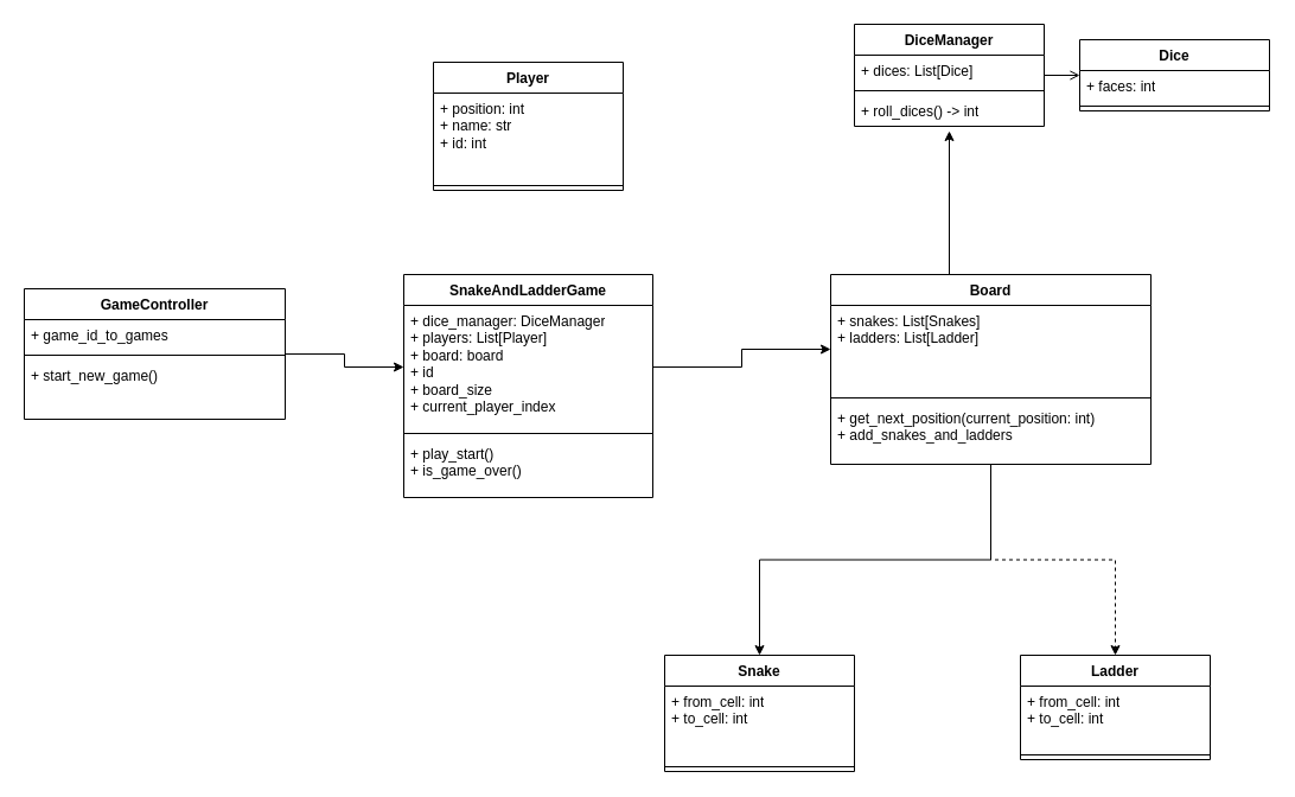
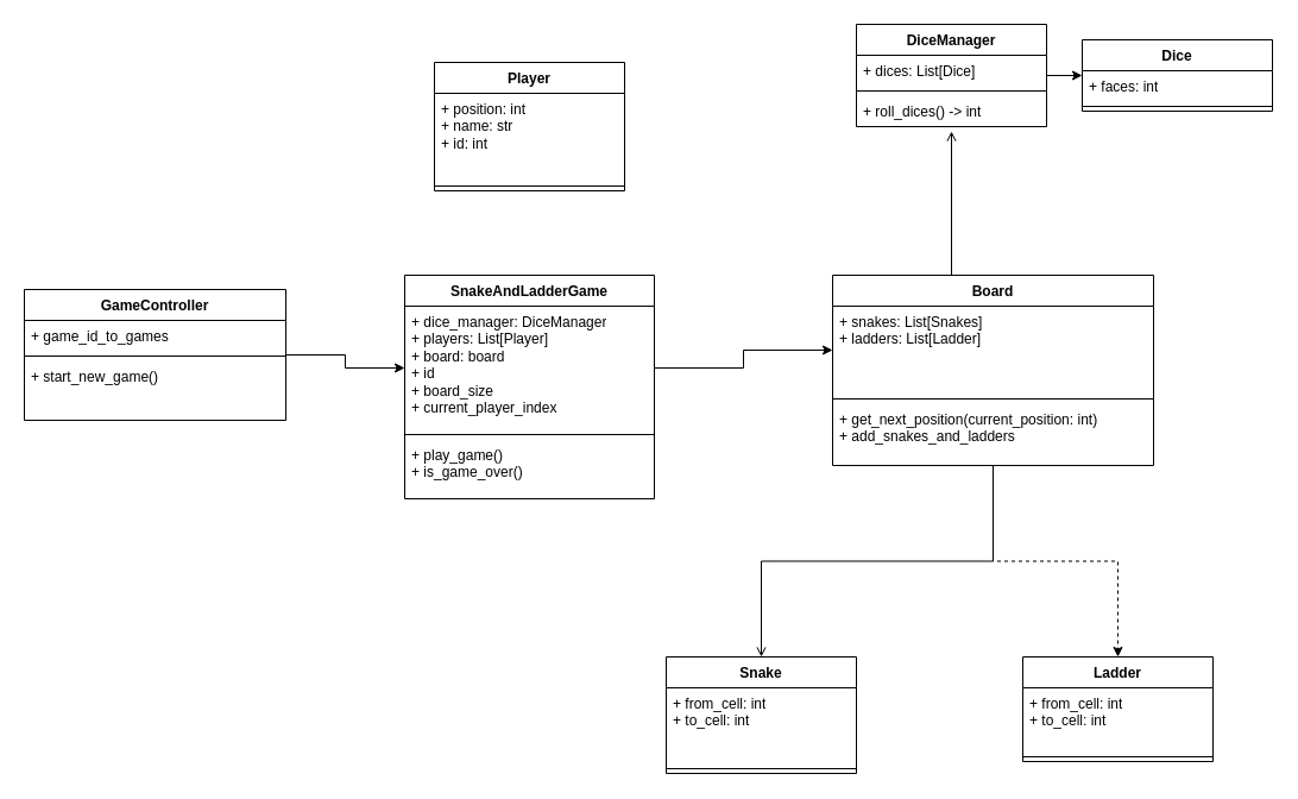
  <mxCell id="0" />
  <mxCell id="1" parent="0" />
- <mxCell id="2" style="edgeStyle=orthogonalEdgeStyle;rounded=0;orthogonalLoop=1;jettySize=auto;html=1;entryX=0.5;entryY=0;entryDx=0;entryDy=0;" parent="1" source="4" target="8" edge="1"><mxGeometry relative="1" as="geometry" /></mxCell>
+ <mxCell id="2" style="edgeStyle=orthogonalEdgeStyle;rounded=0;orthogonalLoop=1;jettySize=auto;html=1;entryX=0.5;entryY=0;entryDx=0;entryDy=0;endArrow=open;" parent="1" source="4" target="8" edge="1"><mxGeometry relative="1" as="geometry" /></mxCell>
  <mxCell id="3" style="edgeStyle=orthogonalEdgeStyle;rounded=0;orthogonalLoop=1;jettySize=auto;html=1;dashed=1;" parent="1" source="4" target="11" edge="1"><mxGeometry relative="1" as="geometry" /></mxCell>
  <mxCell id="4" value="Board" style="swimlane;fontStyle=1;align=center;verticalAlign=top;childLayout=stackLayout;horizontal=1;startSize=26;horizontalStack=0;resizeParent=1;resizeParentMax=0;resizeLast=0;collapsible=1;marginBottom=0;whiteSpace=wrap;html=1;" parent="1" vertex="1"><mxGeometry x="700" y="231" width="270" height="160" as="geometry" /></mxCell>
  <mxCell id="5" value="+ snakes: List[Snakes]&lt;div&gt;+ ladders: List[Ladder]&lt;/div&gt;" style="text;strokeColor=none;fillColor=none;align=left;verticalAlign=top;spacingLeft=4;spacingRight=4;overflow=hidden;rotatable=0;points=[[0,0.5],[1,0.5]];portConstraint=eastwest;whiteSpace=wrap;html=1;" parent="4" vertex="1"><mxGeometry y="26" width="270" height="74" as="geometry" /></mxCell>
  <mxCell id="6" value="" style="line;strokeWidth=1;fillColor=none;align=left;verticalAlign=middle;spacingTop=-1;spacingLeft=3;spacingRight=3;rotatable=0;labelPosition=right;points=[];portConstraint=eastwest;strokeColor=inherit;" parent="4" vertex="1"><mxGeometry y="100" width="270" height="8" as="geometry" /></mxCell>
  <mxCell id="7" value="+ get_next_position(current_position: int)&lt;div&gt;+ add_snakes_and_ladders&lt;/div&gt;" style="text;strokeColor=none;fillColor=none;align=left;verticalAlign=top;spacingLeft=4;spacingRight=4;overflow=hidden;rotatable=0;points=[[0,0.5],[1,0.5]];portConstraint=eastwest;whiteSpace=wrap;html=1;" parent="4" vertex="1"><mxGeometry y="108" width="270" height="52" as="geometry" /></mxCell>
  <mxCell id="8" value="Snake&lt;div&gt;&lt;br&gt;&lt;/div&gt;" style="swimlane;fontStyle=1;align=center;verticalAlign=top;childLayout=stackLayout;horizontal=1;startSize=26;horizontalStack=0;resizeParent=1;resizeParentMax=0;resizeLast=0;collapsible=1;marginBottom=0;whiteSpace=wrap;html=1;" parent="1" vertex="1"><mxGeometry x="560" y="552" width="160" height="98" as="geometry" /></mxCell>
  <mxCell id="9" value="+ from_cell: int&lt;div&gt;+ to_cell: int&lt;/div&gt;" style="text;strokeColor=none;fillColor=none;align=left;verticalAlign=top;spacingLeft=4;spacingRight=4;overflow=hidden;rotatable=0;points=[[0,0.5],[1,0.5]];portConstraint=eastwest;whiteSpace=wrap;html=1;" parent="8" vertex="1"><mxGeometry y="26" width="160" height="64" as="geometry" /></mxCell>
  <mxCell id="10" value="" style="line;strokeWidth=1;fillColor=none;align=left;verticalAlign=middle;spacingTop=-1;spacingLeft=3;spacingRight=3;rotatable=0;labelPosition=right;points=[];portConstraint=eastwest;strokeColor=inherit;" parent="8" vertex="1"><mxGeometry y="90" width="160" height="8" as="geometry" /></mxCell>
  <mxCell id="11" value="Ladder&lt;div&gt;&lt;br&gt;&lt;/div&gt;" style="swimlane;fontStyle=1;align=center;verticalAlign=top;childLayout=stackLayout;horizontal=1;startSize=26;horizontalStack=0;resizeParent=1;resizeParentMax=0;resizeLast=0;collapsible=1;marginBottom=0;whiteSpace=wrap;html=1;" parent="1" vertex="1"><mxGeometry x="860" y="552" width="160" height="88" as="geometry" /></mxCell>
  <mxCell id="12" value="+ from_cell: int&lt;div&gt;+ to_cell: int&lt;/div&gt;" style="text;strokeColor=none;fillColor=none;align=left;verticalAlign=top;spacingLeft=4;spacingRight=4;overflow=hidden;rotatable=0;points=[[0,0.5],[1,0.5]];portConstraint=eastwest;whiteSpace=wrap;html=1;" parent="11" vertex="1"><mxGeometry y="26" width="160" height="54" as="geometry" /></mxCell>
  <mxCell id="13" value="" style="line;strokeWidth=1;fillColor=none;align=left;verticalAlign=middle;spacingTop=-1;spacingLeft=3;spacingRight=3;rotatable=0;labelPosition=right;points=[];portConstraint=eastwest;strokeColor=inherit;" parent="11" vertex="1"><mxGeometry y="80" width="160" height="8" as="geometry" /></mxCell>
  <mxCell id="14" value="Dice&lt;div&gt;&lt;br&gt;&lt;/div&gt;" style="swimlane;fontStyle=1;align=center;verticalAlign=top;childLayout=stackLayout;horizontal=1;startSize=26;horizontalStack=0;resizeParent=1;resizeParentMax=0;resizeLast=0;collapsible=1;marginBottom=0;whiteSpace=wrap;html=1;" parent="1" vertex="1"><mxGeometry x="910" y="33" width="160" height="60" as="geometry" /></mxCell>
  <mxCell id="15" value="+ faces: int" style="text;strokeColor=none;fillColor=none;align=left;verticalAlign=top;spacingLeft=4;spacingRight=4;overflow=hidden;rotatable=0;points=[[0,0.5],[1,0.5]];portConstraint=eastwest;whiteSpace=wrap;html=1;" parent="14" vertex="1"><mxGeometry y="26" width="160" height="26" as="geometry" /></mxCell>
  <mxCell id="16" value="" style="line;strokeWidth=1;fillColor=none;align=left;verticalAlign=middle;spacingTop=-1;spacingLeft=3;spacingRight=3;rotatable=0;labelPosition=right;points=[];portConstraint=eastwest;strokeColor=inherit;" parent="14" vertex="1"><mxGeometry y="52" width="160" height="8" as="geometry" /></mxCell>
  <mxCell id="17" value="Player&lt;div&gt;&lt;br&gt;&lt;/div&gt;" style="swimlane;fontStyle=1;align=center;verticalAlign=top;childLayout=stackLayout;horizontal=1;startSize=26;horizontalStack=0;resizeParent=1;resizeParentMax=0;resizeLast=0;collapsible=1;marginBottom=0;whiteSpace=wrap;html=1;" parent="1" vertex="1"><mxGeometry x="365" y="52" width="160" height="108" as="geometry" /></mxCell>
  <mxCell id="18" value="+ position: int&lt;div&gt;+ name: str&lt;/div&gt;&lt;div&gt;+ id: int&lt;/div&gt;" style="text;strokeColor=none;fillColor=none;align=left;verticalAlign=top;spacingLeft=4;spacingRight=4;overflow=hidden;rotatable=0;points=[[0,0.5],[1,0.5]];portConstraint=eastwest;whiteSpace=wrap;html=1;" parent="17" vertex="1"><mxGeometry y="26" width="160" height="74" as="geometry" /></mxCell>
  <mxCell id="19" value="" style="line;strokeWidth=1;fillColor=none;align=left;verticalAlign=middle;spacingTop=-1;spacingLeft=3;spacingRight=3;rotatable=0;labelPosition=right;points=[];portConstraint=eastwest;strokeColor=inherit;" parent="17" vertex="1"><mxGeometry y="100" width="160" height="8" as="geometry" /></mxCell>
  <mxCell id="20" value="SnakeAndLadderGame" style="swimlane;fontStyle=1;align=center;verticalAlign=top;childLayout=stackLayout;horizontal=1;startSize=26;horizontalStack=0;resizeParent=1;resizeParentMax=0;resizeLast=0;collapsible=1;marginBottom=0;whiteSpace=wrap;html=1;" parent="1" vertex="1"><mxGeometry x="340" y="231" width="210" height="188" as="geometry" /></mxCell>
  <mxCell id="21" value="+ dice_manager: DiceManager&lt;div&gt;+ players: List[Player]&lt;/div&gt;&lt;div&gt;+ board: board&lt;/div&gt;&lt;div&gt;+ id&lt;/div&gt;&lt;div&gt;+ board_size&lt;/div&gt;&lt;div&gt;+ current_player_index&lt;/div&gt;&lt;div&gt;&lt;span style=&quot;background-color: transparent; color: light-dark(rgb(0, 0, 0), rgb(255, 255, 255));&quot;&gt;&amp;nbsp;&lt;/span&gt;&lt;/div&gt;" style="text;strokeColor=none;fillColor=none;align=left;verticalAlign=top;spacingLeft=4;spacingRight=4;overflow=hidden;rotatable=0;points=[[0,0.5],[1,0.5]];portConstraint=eastwest;whiteSpace=wrap;html=1;" parent="20" vertex="1"><mxGeometry y="26" width="210" height="104" as="geometry" /></mxCell>
  <mxCell id="22" value="" style="line;strokeWidth=1;fillColor=none;align=left;verticalAlign=middle;spacingTop=-1;spacingLeft=3;spacingRight=3;rotatable=0;labelPosition=right;points=[];portConstraint=eastwest;strokeColor=inherit;" parent="20" vertex="1"><mxGeometry y="130" width="210" height="8" as="geometry" /></mxCell>
- <mxCell id="23" value="&lt;div&gt;+ play_start()&lt;/div&gt;&lt;div&gt;+ is_game_over()&lt;/div&gt;" style="text;strokeColor=none;fillColor=none;align=left;verticalAlign=top;spacingLeft=4;spacingRight=4;overflow=hidden;rotatable=0;points=[[0,0.5],[1,0.5]];portConstraint=eastwest;whiteSpace=wrap;html=1;" parent="20" vertex="1"><mxGeometry y="138" width="210" height="50" as="geometry" /></mxCell>
+ <mxCell id="23" value="&lt;div&gt;+ play_game()&lt;/div&gt;&lt;div&gt;+ is_game_over()&lt;/div&gt;" style="text;strokeColor=none;fillColor=none;align=left;verticalAlign=top;spacingLeft=4;spacingRight=4;overflow=hidden;rotatable=0;points=[[0,0.5],[1,0.5]];portConstraint=eastwest;whiteSpace=wrap;html=1;" parent="20" vertex="1"><mxGeometry y="138" width="210" height="50" as="geometry" /></mxCell>
  <mxCell id="24" style="edgeStyle=orthogonalEdgeStyle;rounded=0;orthogonalLoop=1;jettySize=auto;html=1;entryX=0;entryY=0.5;entryDx=0;entryDy=0;" parent="1" source="25" target="21" edge="1"><mxGeometry relative="1" as="geometry" /></mxCell>
  <mxCell id="25" value="GameController" style="swimlane;fontStyle=1;align=center;verticalAlign=top;childLayout=stackLayout;horizontal=1;startSize=26;horizontalStack=0;resizeParent=1;resizeParentMax=0;resizeLast=0;collapsible=1;marginBottom=0;whiteSpace=wrap;html=1;" parent="1" vertex="1"><mxGeometry x="20" y="243" width="220" height="110" as="geometry" /></mxCell>
  <mxCell id="26" value="+ game_id_to_games" style="text;strokeColor=none;fillColor=none;align=left;verticalAlign=top;spacingLeft=4;spacingRight=4;overflow=hidden;rotatable=0;points=[[0,0.5],[1,0.5]];portConstraint=eastwest;whiteSpace=wrap;html=1;" parent="25" vertex="1"><mxGeometry y="26" width="220" height="26" as="geometry" /></mxCell>
  <mxCell id="27" value="" style="line;strokeWidth=1;fillColor=none;align=left;verticalAlign=middle;spacingTop=-1;spacingLeft=3;spacingRight=3;rotatable=0;labelPosition=right;points=[];portConstraint=eastwest;strokeColor=inherit;" parent="25" vertex="1"><mxGeometry y="52" width="220" height="8" as="geometry" /></mxCell>
  <mxCell id="28" value="+ start_new_game()" style="text;strokeColor=none;fillColor=none;align=left;verticalAlign=top;spacingLeft=4;spacingRight=4;overflow=hidden;rotatable=0;points=[[0,0.5],[1,0.5]];portConstraint=eastwest;whiteSpace=wrap;html=1;" parent="25" vertex="1"><mxGeometry y="60" width="220" height="50" as="geometry" /></mxCell>
  <mxCell id="29" style="edgeStyle=orthogonalEdgeStyle;rounded=0;orthogonalLoop=1;jettySize=auto;html=1;entryX=0;entryY=0.5;entryDx=0;entryDy=0;" parent="1" source="21" target="5" edge="1"><mxGeometry relative="1" as="geometry"><mxPoint x="440" y="312" as="targetPoint" /></mxGeometry></mxCell>
- <mxCell id="30" style="edgeStyle=orthogonalEdgeStyle;rounded=0;orthogonalLoop=1;jettySize=auto;html=1;entryX=0;entryY=0.5;entryDx=0;entryDy=0;endArrow=open;" parent="1" source="31" target="14" edge="1"><mxGeometry relative="1" as="geometry" /></mxCell>
+ <mxCell id="30" style="edgeStyle=orthogonalEdgeStyle;rounded=0;orthogonalLoop=1;jettySize=auto;html=1;entryX=0;entryY=0.5;entryDx=0;entryDy=0;" parent="1" source="31" target="14" edge="1"><mxGeometry relative="1" as="geometry" /></mxCell>
  <mxCell id="31" value="DiceManager" style="swimlane;fontStyle=1;align=center;verticalAlign=top;childLayout=stackLayout;horizontal=1;startSize=26;horizontalStack=0;resizeParent=1;resizeParentMax=0;resizeLast=0;collapsible=1;marginBottom=0;whiteSpace=wrap;html=1;" parent="1" vertex="1"><mxGeometry x="720" y="20" width="160" height="86" as="geometry" /></mxCell>
  <mxCell id="32" value="+ dices: List[Dice]" style="text;strokeColor=none;fillColor=none;align=left;verticalAlign=top;spacingLeft=4;spacingRight=4;overflow=hidden;rotatable=0;points=[[0,0.5],[1,0.5]];portConstraint=eastwest;whiteSpace=wrap;html=1;" parent="31" vertex="1"><mxGeometry y="26" width="160" height="26" as="geometry" /></mxCell>
  <mxCell id="33" value="" style="line;strokeWidth=1;fillColor=none;align=left;verticalAlign=middle;spacingTop=-1;spacingLeft=3;spacingRight=3;rotatable=0;labelPosition=right;points=[];portConstraint=eastwest;strokeColor=inherit;" parent="31" vertex="1"><mxGeometry y="52" width="160" height="8" as="geometry" /></mxCell>
  <mxCell id="34" value="+ roll_dices() -&amp;gt; int" style="text;strokeColor=none;fillColor=none;align=left;verticalAlign=top;spacingLeft=4;spacingRight=4;overflow=hidden;rotatable=0;points=[[0,0.5],[1,0.5]];portConstraint=eastwest;whiteSpace=wrap;html=1;" parent="31" vertex="1"><mxGeometry y="60" width="160" height="26" as="geometry" /></mxCell>
- <mxCell id="35" style="edgeStyle=orthogonalEdgeStyle;rounded=0;orthogonalLoop=1;jettySize=auto;html=1;entryX=0.5;entryY=1.154;entryDx=0;entryDy=0;entryPerimeter=0;" parent="1" source="4" target="34" edge="1"><mxGeometry relative="1" as="geometry"><Array as="points"><mxPoint x="800" y="110" /></Array></mxGeometry></mxCell>
+ <mxCell id="35" style="edgeStyle=orthogonalEdgeStyle;rounded=0;orthogonalLoop=1;jettySize=auto;html=1;entryX=0.5;entryY=1.154;entryDx=0;entryDy=0;entryPerimeter=0;endArrow=open;" parent="1" source="4" target="34" edge="1"><mxGeometry relative="1" as="geometry"><Array as="points"><mxPoint x="800" y="110" /></Array></mxGeometry></mxCell>
